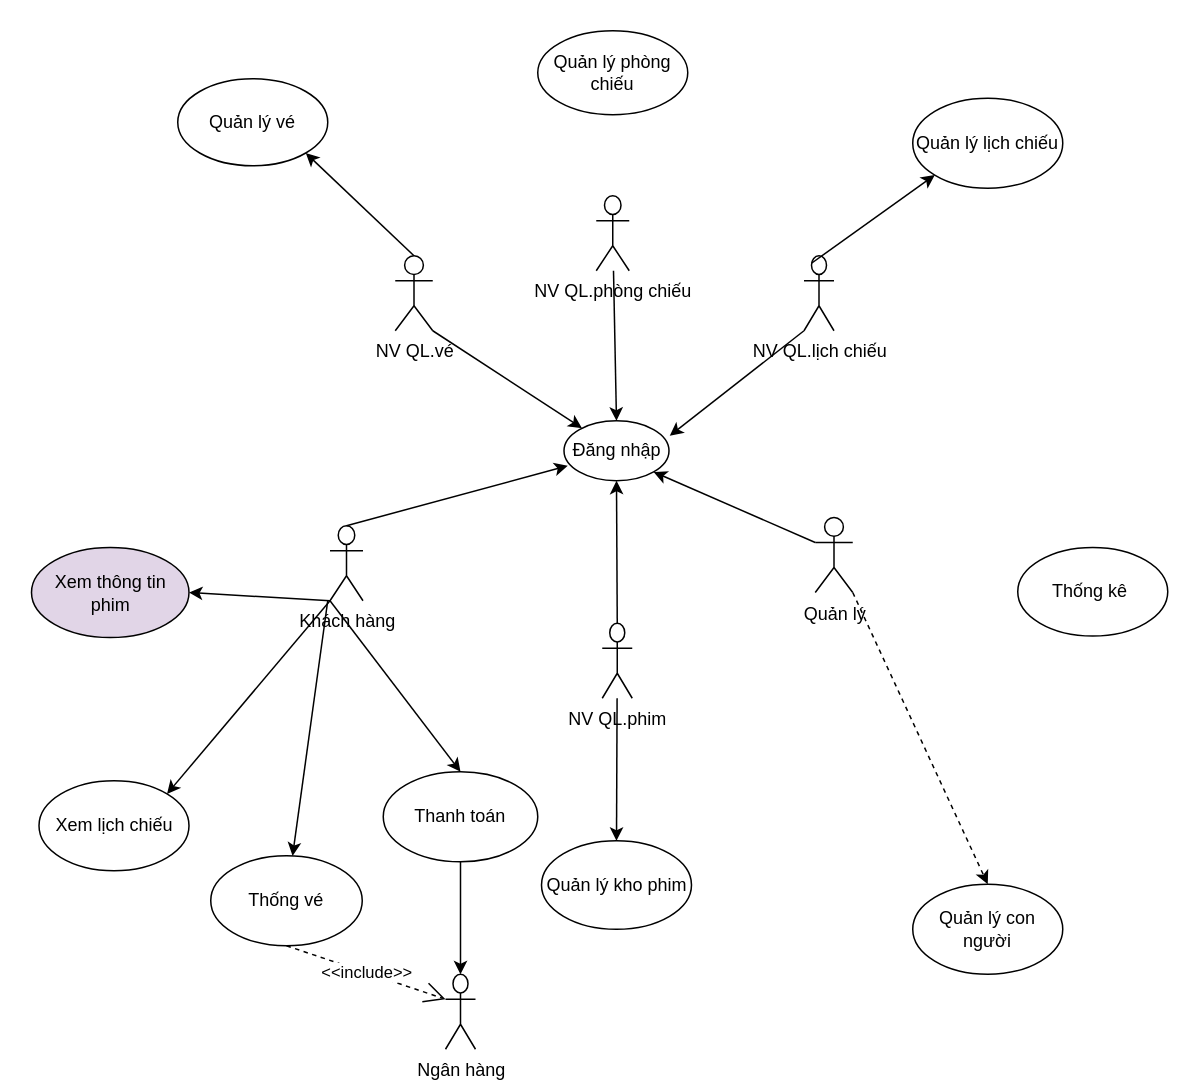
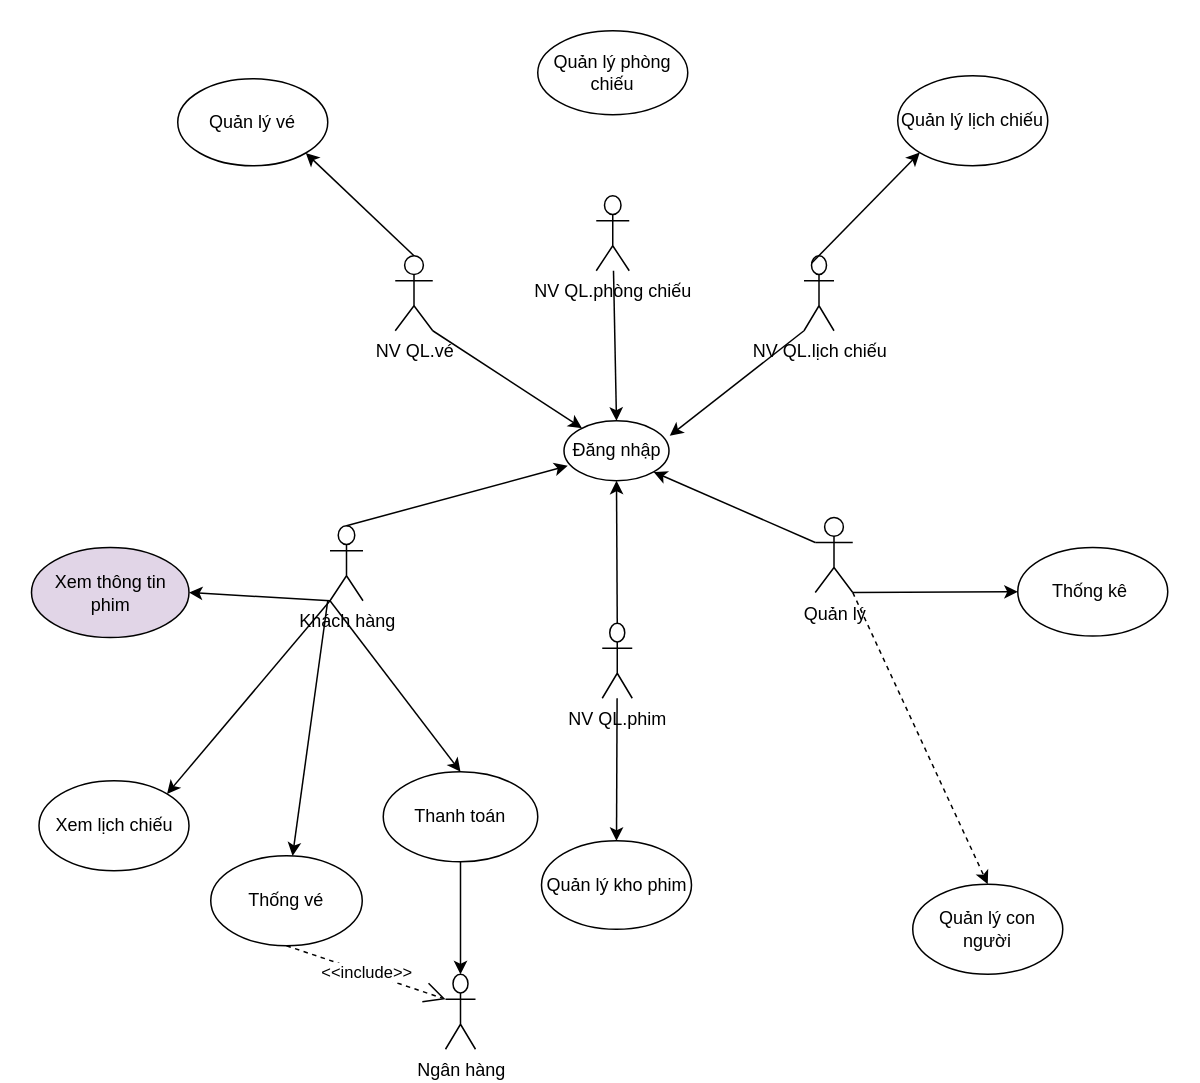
  <mxCell id="0" />
  <mxCell id="1" parent="0" />
  <mxCell id="2" value="Đăng nhập" style="ellipse;whiteSpace=wrap;html=1;" parent="1" vertex="1"><mxGeometry x="375.5" y="280" width="70" height="40" as="geometry" /></mxCell>
  <mxCell id="3" value="NV QL.vé" style="shape=umlActor;verticalLabelPosition=bottom;labelBackgroundColor=#ffffff;verticalAlign=top;html=1;outlineConnect=0;" parent="1" vertex="1"><mxGeometry x="263" y="170" width="25" height="50" as="geometry" /></mxCell>
  <mxCell id="4" value="NV QL.phòng chiếu" style="shape=umlActor;verticalLabelPosition=bottom;labelBackgroundColor=#ffffff;verticalAlign=top;html=1;outlineConnect=0;" parent="1" vertex="1"><mxGeometry x="397" y="130" width="22" height="50" as="geometry" /></mxCell>
  <mxCell id="5" value="NV QL.lịch chiếu" style="shape=umlActor;verticalLabelPosition=bottom;labelBackgroundColor=#ffffff;verticalAlign=top;html=1;outlineConnect=0;" parent="1" vertex="1"><mxGeometry x="535.5" y="170" width="20" height="50" as="geometry" /></mxCell>
  <mxCell id="6" value="NV QL.phim" style="shape=umlActor;verticalLabelPosition=bottom;labelBackgroundColor=#ffffff;verticalAlign=top;html=1;outlineConnect=0;" parent="1" vertex="1"><mxGeometry x="401" y="415" width="20" height="50" as="geometry" /></mxCell>
  <mxCell id="7" value="Quản lý" style="shape=umlActor;verticalLabelPosition=bottom;labelBackgroundColor=#ffffff;verticalAlign=top;html=1;outlineConnect=0;" parent="1" vertex="1"><mxGeometry x="543" y="344.5" width="25" height="50" as="geometry" /></mxCell>
  <mxCell id="8" value="Khách hàng" style="shape=umlActor;verticalLabelPosition=bottom;labelBackgroundColor=#ffffff;verticalAlign=top;html=1;outlineConnect=0;" parent="1" vertex="1"><mxGeometry x="219.5" y="350" width="22" height="50" as="geometry" /></mxCell>
  <mxCell id="9" value="" style="endArrow=classic;html=1;exitX=1;exitY=1;exitDx=0;exitDy=0;exitPerimeter=0;" parent="1" source="3" target="2" edge="1"><mxGeometry width="50" height="50" relative="1" as="geometry"><mxPoint x="228" y="490" as="sourcePoint" /><mxPoint x="278" y="440" as="targetPoint" /></mxGeometry></mxCell>
  <mxCell id="10" value="" style="endArrow=classic;html=1;entryX=0.5;entryY=0;entryDx=0;entryDy=0;" parent="1" source="4" target="2" edge="1"><mxGeometry width="50" height="50" relative="1" as="geometry"><mxPoint x="228" y="490" as="sourcePoint" /><mxPoint x="278" y="440" as="targetPoint" /></mxGeometry></mxCell>
  <mxCell id="11" value="" style="endArrow=classic;html=1;exitX=0;exitY=1;exitDx=0;exitDy=0;exitPerimeter=0;entryX=1.007;entryY=0.25;entryDx=0;entryDy=0;entryPerimeter=0;" parent="1" source="5" target="2" edge="1"><mxGeometry width="50" height="50" relative="1" as="geometry"><mxPoint x="228" y="490" as="sourcePoint" /><mxPoint x="278" y="440" as="targetPoint" /></mxGeometry></mxCell>
  <mxCell id="12" value="" style="endArrow=classic;html=1;exitX=0.5;exitY=0;exitDx=0;exitDy=0;exitPerimeter=0;entryX=0.5;entryY=1;entryDx=0;entryDy=0;" parent="1" source="6" target="2" edge="1"><mxGeometry width="50" height="50" relative="1" as="geometry"><mxPoint x="228" y="490" as="sourcePoint" /><mxPoint x="278" y="440" as="targetPoint" /></mxGeometry></mxCell>
  <mxCell id="13" value="" style="endArrow=classic;html=1;exitX=0.5;exitY=0;exitDx=0;exitDy=0;exitPerimeter=0;entryX=0.036;entryY=0.75;entryDx=0;entryDy=0;entryPerimeter=0;" parent="1" source="8" target="2" edge="1"><mxGeometry width="50" height="50" relative="1" as="geometry"><mxPoint x="228" y="490" as="sourcePoint" /><mxPoint x="278" y="440" as="targetPoint" /></mxGeometry></mxCell>
  <mxCell id="14" value="" style="endArrow=classic;html=1;exitX=0;exitY=0.333;exitDx=0;exitDy=0;exitPerimeter=0;entryX=1;entryY=1;entryDx=0;entryDy=0;" parent="1" source="7" target="2" edge="1"><mxGeometry width="50" height="50" relative="1" as="geometry"><mxPoint x="228" y="490" as="sourcePoint" /><mxPoint x="278" y="440" as="targetPoint" /></mxGeometry></mxCell>
  <mxCell id="15" value="Quản lý vé" style="ellipse;whiteSpace=wrap;html=1;" parent="1" vertex="1"><mxGeometry x="118" y="52" width="100" height="58" as="geometry" /></mxCell>
  <mxCell id="16" value="Quản lý phòng chiếu" style="ellipse;whiteSpace=wrap;html=1;" parent="1" vertex="1"><mxGeometry x="358" y="20" width="100" height="56" as="geometry" /></mxCell>
- <mxCell id="17" value="Quản lý lịch chiếu" style="ellipse;whiteSpace=wrap;html=1;" parent="1" vertex="1"><mxGeometry x="608" y="65" width="100" height="60" as="geometry" /></mxCell>
+ <mxCell id="17" value="Quản lý lịch chiếu" style="ellipse;whiteSpace=wrap;html=1;" parent="1" vertex="1"><mxGeometry x="598" y="50" width="100" height="60" as="geometry" /></mxCell>
  <mxCell id="18" value="Quản lý kho phim" style="ellipse;whiteSpace=wrap;html=1;" parent="1" vertex="1"><mxGeometry x="360.5" y="560" width="100" height="59" as="geometry" /></mxCell>
  <mxCell id="19" value="Xem thông tin phim" style="ellipse;whiteSpace=wrap;html=1;fillColor=#e1d5e7;" parent="1" vertex="1"><mxGeometry x="20.5" y="364.5" width="105" height="60" as="geometry" /></mxCell>
  <mxCell id="20" value="Xem lịch chiếu" style="ellipse;whiteSpace=wrap;html=1;" parent="1" vertex="1"><mxGeometry x="25.5" y="520" width="100" height="60" as="geometry" /></mxCell>
  <mxCell id="21" value="Thống vé" style="ellipse;whiteSpace=wrap;html=1;" parent="1" vertex="1"><mxGeometry x="140" y="570" width="101" height="60" as="geometry" /></mxCell>
  <mxCell id="22" value="Thống kê&amp;nbsp;" style="ellipse;whiteSpace=wrap;html=1;" parent="1" vertex="1"><mxGeometry x="678" y="364.5" width="100" height="59" as="geometry" /></mxCell>
  <mxCell id="23" value="" style="endArrow=classic;html=1;exitX=0.5;exitY=0;exitDx=0;exitDy=0;exitPerimeter=0;entryX=1;entryY=1;entryDx=0;entryDy=0;" parent="1" source="3" target="15" edge="1"><mxGeometry width="50" height="50" relative="1" as="geometry"><mxPoint x="128" y="220" as="sourcePoint" /><mxPoint x="178" y="170" as="targetPoint" /></mxGeometry></mxCell>
  <mxCell id="24" value="" style="endArrow=classic;html=1;entryX=0;entryY=1;entryDx=0;entryDy=0;exitX=0.25;exitY=0.1;exitDx=0;exitDy=0;exitPerimeter=0;" parent="1" source="5" target="17" edge="1"><mxGeometry width="50" height="50" relative="1" as="geometry"><mxPoint x="598" y="130" as="sourcePoint" /><mxPoint x="648" y="80" as="targetPoint" /></mxGeometry></mxCell>
  <mxCell id="25" value="" style="endArrow=classic;html=1;" parent="1" source="6" target="18" edge="1"><mxGeometry width="50" height="50" relative="1" as="geometry"><mxPoint x="158" y="360" as="sourcePoint" /><mxPoint x="208" y="310" as="targetPoint" /></mxGeometry></mxCell>
+ <mxCell id="26" value="" style="endArrow=classic;html=1;exitX=1;exitY=1;exitDx=0;exitDy=0;exitPerimeter=0;entryX=0;entryY=0.5;entryDx=0;entryDy=0;" parent="1" source="7" target="22" edge="1"><mxGeometry width="50" height="50" relative="1" as="geometry"><mxPoint x="598" y="360" as="sourcePoint" /><mxPoint x="648" y="310" as="targetPoint" /></mxGeometry></mxCell>
  <mxCell id="27" value="" style="endArrow=classic;html=1;exitX=1;exitY=1;exitDx=0;exitDy=0;exitPerimeter=0;entryX=0.5;entryY=0;entryDx=0;entryDy=0;dashed=1;" parent="1" source="7" target="31" edge="1"><mxGeometry width="50" height="50" relative="1" as="geometry"><mxPoint x="538" y="510" as="sourcePoint" /><mxPoint x="613" y="549" as="targetPoint" /></mxGeometry></mxCell>
  <mxCell id="28" value="" style="endArrow=classic;html=1;exitX=0;exitY=1;exitDx=0;exitDy=0;exitPerimeter=0;entryX=0.5;entryY=0;entryDx=0;entryDy=0;" parent="1" source="8" target="33" edge="1"><mxGeometry width="50" height="50" relative="1" as="geometry"><mxPoint x="298" y="590" as="sourcePoint" /><mxPoint x="348" y="540" as="targetPoint" /></mxGeometry></mxCell>
  <mxCell id="29" value="" style="endArrow=classic;html=1;exitX=0;exitY=1;exitDx=0;exitDy=0;exitPerimeter=0;entryX=1;entryY=0;entryDx=0;entryDy=0;" parent="1" source="8" target="20" edge="1"><mxGeometry width="50" height="50" relative="1" as="geometry"><mxPoint x="268" y="570" as="sourcePoint" /><mxPoint x="318" y="520" as="targetPoint" /></mxGeometry></mxCell>
  <mxCell id="30" value="" style="endArrow=classic;html=1;exitX=0;exitY=1;exitDx=0;exitDy=0;exitPerimeter=0;entryX=1;entryY=0.5;entryDx=0;entryDy=0;" parent="1" source="8" target="19" edge="1"><mxGeometry width="50" height="50" relative="1" as="geometry"><mxPoint x="248" y="510" as="sourcePoint" /><mxPoint x="298" y="460" as="targetPoint" /></mxGeometry></mxCell>
  <mxCell id="31" value="&lt;font style=&quot;vertical-align: inherit&quot;&gt;&lt;font style=&quot;vertical-align: inherit&quot;&gt;Quản lý con người&lt;/font&gt;&lt;/font&gt;" style="ellipse;whiteSpace=wrap;html=1;" parent="1" vertex="1"><mxGeometry x="608" y="589" width="100" height="60" as="geometry" /></mxCell>
  <mxCell id="32" value="" style="edgeStyle=orthogonalEdgeStyle;rounded=0;orthogonalLoop=1;jettySize=auto;html=1;" edge="1" parent="1" source="33" target="34"><mxGeometry relative="1" as="geometry" /></mxCell>
  <mxCell id="33" value="Thanh toán" style="ellipse;whiteSpace=wrap;html=1;" vertex="1" parent="1"><mxGeometry x="255" y="514" width="103" height="60" as="geometry" /></mxCell>
  <mxCell id="34" value="Ngân hàng" style="shape=umlActor;verticalLabelPosition=bottom;labelBackgroundColor=#ffffff;verticalAlign=top;html=1;outlineConnect=0;" vertex="1" parent="1"><mxGeometry x="296.5" y="649" width="20" height="50" as="geometry" /></mxCell>
  <mxCell id="35" value="" style="endArrow=classic;html=1;" edge="1" parent="1" target="21"><mxGeometry width="50" height="50" relative="1" as="geometry"><mxPoint x="218" y="400" as="sourcePoint" /><mxPoint x="108" y="670" as="targetPoint" /></mxGeometry></mxCell>
  <mxCell id="36" value="&amp;lt;&amp;lt;include&amp;gt;&amp;gt;" style="endArrow=open;endSize=12;dashed=1;html=1;exitX=0.5;exitY=1;exitDx=0;exitDy=0;entryX=0;entryY=0.333;entryDx=0;entryDy=0;entryPerimeter=0;" edge="1" parent="1" source="21" target="34"><mxGeometry width="160" relative="1" as="geometry"><mxPoint x="18" y="740" as="sourcePoint" /><mxPoint x="178" y="740" as="targetPoint" /></mxGeometry></mxCell>
